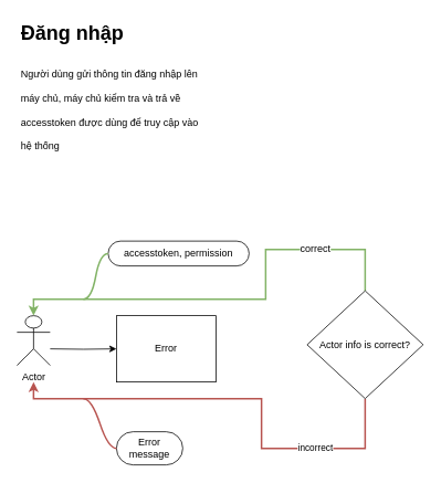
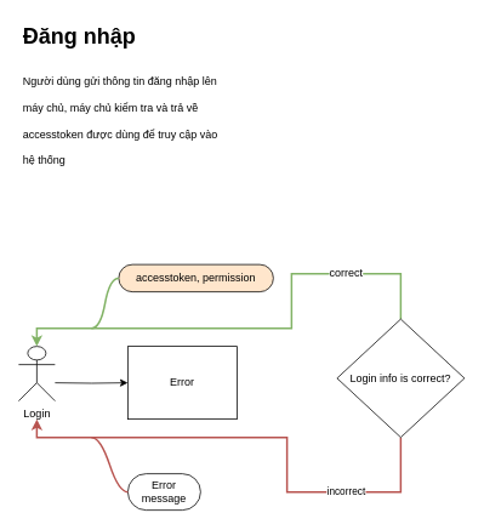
  <mxCell id="0" />
  <mxCell id="1" parent="0" />
  <mxCell id="2" value="&lt;h1&gt;&lt;span&gt;Đăng nhập&lt;/span&gt;&lt;/h1&gt;&lt;h1&gt;&lt;span style=&quot;font-size: 12px ; font-weight: normal&quot;&gt;Người dùng gửi thông tin đăng nhập lên máy chủ, máy chủ kiểm tra và trả về accesstoken được dùng để truy cập vào hệ thống&lt;/span&gt;&lt;br&gt;&lt;/h1&gt;" style="text;html=1;strokeColor=none;fillColor=none;spacing=5;spacingTop=-20;whiteSpace=wrap;overflow=hidden;rounded=0;" vertex="1" parent="1"><mxGeometry x="20" y="20" width="230" height="170" as="geometry" /></mxCell>
  <mxCell id="3" value="" style="edgeStyle=orthogonalEdgeStyle;rounded=0;orthogonalLoop=1;jettySize=auto;html=1;" edge="1" parent="1" target="5"><mxGeometry relative="1" as="geometry"><mxPoint x="60" y="420" as="sourcePoint" /></mxGeometry></mxCell>
- <mxCell id="4" value="Actor" style="shape=umlActor;verticalLabelPosition=bottom;labelBackgroundColor=#ffffff;verticalAlign=top;html=1;outlineConnect=0;" vertex="1" parent="1"><mxGeometry x="20" y="380" width="40" height="60" as="geometry" /></mxCell>
+ <mxCell id="4" value="Login" style="shape=umlActor;verticalLabelPosition=bottom;labelBackgroundColor=#ffffff;verticalAlign=top;html=1;outlineConnect=0;" vertex="1" parent="1"><mxGeometry x="20" y="380" width="40" height="60" as="geometry" /></mxCell>
  <mxCell id="5" value="Error" style="rounded=0;whiteSpace=wrap;html=1;" vertex="1" parent="1"><mxGeometry x="140" y="380" width="120" height="80" as="geometry" /></mxCell>
  <mxCell id="6" value="&lt;font style=&quot;font-size: 12px&quot;&gt;correct&lt;/font&gt;" style="edgeStyle=orthogonalEdgeStyle;rounded=0;orthogonalLoop=1;jettySize=auto;html=1;entryX=0.5;entryY=0;entryDx=0;entryDy=0;strokeWidth=2;fillColor=#d5e8d4;strokeColor=#82b366;entryPerimeter=0;" edge="1" parent="1" source="8" target="4"><mxGeometry x="-0.586" relative="1" as="geometry"><Array as="points"><mxPoint x="440" y="300" /><mxPoint x="320" y="300" /><mxPoint x="320" y="360" /><mxPoint x="40" y="360" /></Array><mxPoint as="offset" /></mxGeometry></mxCell>
  <mxCell id="7" value="incorrect" style="edgeStyle=orthogonalEdgeStyle;rounded=0;orthogonalLoop=1;jettySize=auto;html=1;strokeWidth=2;fillColor=#f8cecc;strokeColor=#b85450;" edge="1" parent="1" source="8"><mxGeometry x="-0.555" relative="1" as="geometry"><mxPoint x="40" y="460" as="targetPoint" /><Array as="points"><mxPoint x="440" y="540" /><mxPoint x="315" y="540" /><mxPoint x="315" y="480" /><mxPoint x="40" y="480" /></Array><mxPoint as="offset" /></mxGeometry></mxCell>
- <mxCell id="8" value="Actor info is correct?" style="rhombus;whiteSpace=wrap;html=1;" vertex="1" parent="1"><mxGeometry x="370" y="350" width="140" height="130" as="geometry" /></mxCell>
+ <mxCell id="8" value="Login info is correct?" style="rhombus;whiteSpace=wrap;html=1;" vertex="1" parent="1"><mxGeometry x="370" y="350" width="140" height="130" as="geometry" /></mxCell>
  <mxCell id="9" value="Error message" style="whiteSpace=wrap;html=1;rounded=1;arcSize=50;align=center;verticalAlign=middle;container=1;recursiveResize=0;strokeWidth=1;autosize=1;spacing=4;treeFolding=1;treeMoving=1;" vertex="1" parent="1"><mxGeometry x="140" y="520" width="80" height="40" as="geometry" /></mxCell>
  <mxCell id="10" value="" style="edgeStyle=entityRelationEdgeStyle;startArrow=none;endArrow=none;segment=10;curved=1;strokeWidth=2;fillColor=#f8cecc;strokeColor=#b85450;" edge="1" target="9" parent="1"><mxGeometry relative="1" as="geometry"><mxPoint x="100" y="480" as="sourcePoint" /></mxGeometry></mxCell>
- <mxCell id="11" value="accesstoken, permission" style="whiteSpace=wrap;html=1;rounded=1;arcSize=50;align=center;verticalAlign=middle;container=1;recursiveResize=0;strokeWidth=1;autosize=1;spacing=4;treeFolding=1;treeMoving=1;" vertex="1" parent="1"><mxGeometry x="130" y="290" width="170" height="30" as="geometry" /></mxCell>
+ <mxCell id="11" value="accesstoken, permission" style="whiteSpace=wrap;html=1;rounded=1;arcSize=50;align=center;verticalAlign=middle;container=1;recursiveResize=0;strokeWidth=1;autosize=1;spacing=4;treeFolding=1;treeMoving=1;fillColor=#ffe6cc;" vertex="1" parent="1"><mxGeometry x="130" y="290" width="170" height="30" as="geometry" /></mxCell>
  <mxCell id="12" value="" style="edgeStyle=entityRelationEdgeStyle;startArrow=none;endArrow=none;segment=10;curved=1;strokeWidth=2;fillColor=#d5e8d4;strokeColor=#82b366;" edge="1" target="11" parent="1"><mxGeometry relative="1" as="geometry"><mxPoint x="100" y="360" as="sourcePoint" /></mxGeometry></mxCell>
